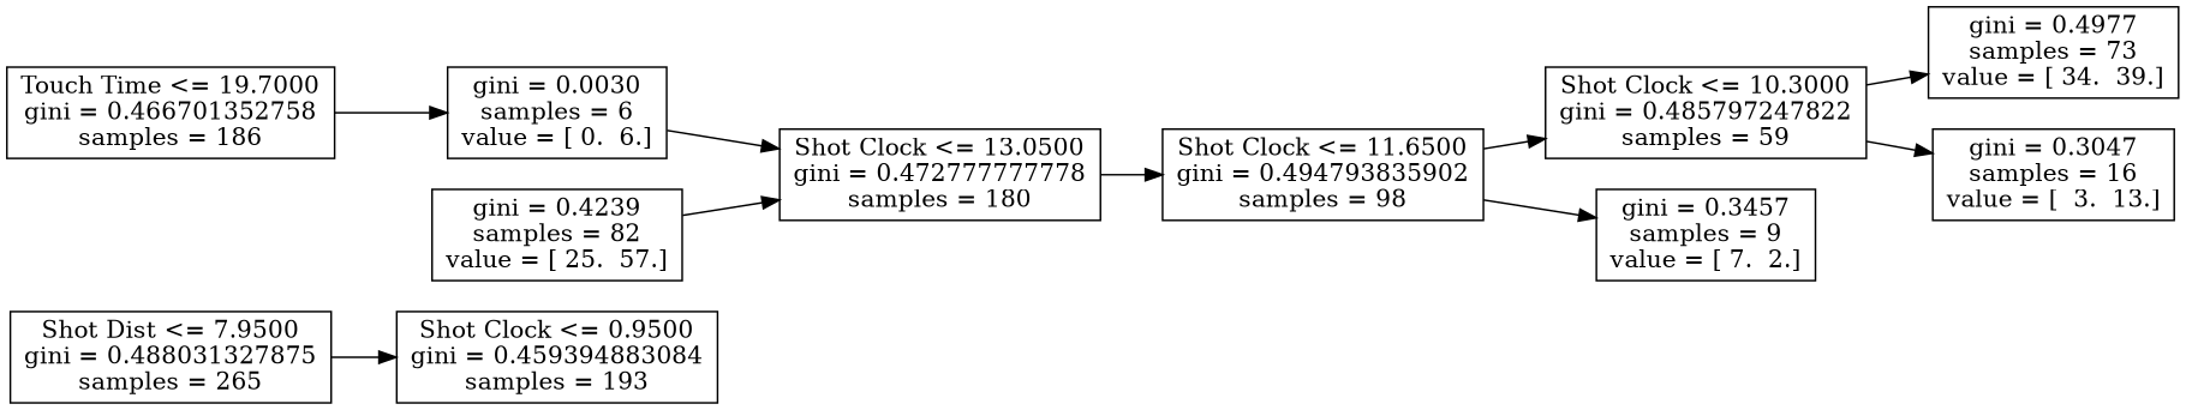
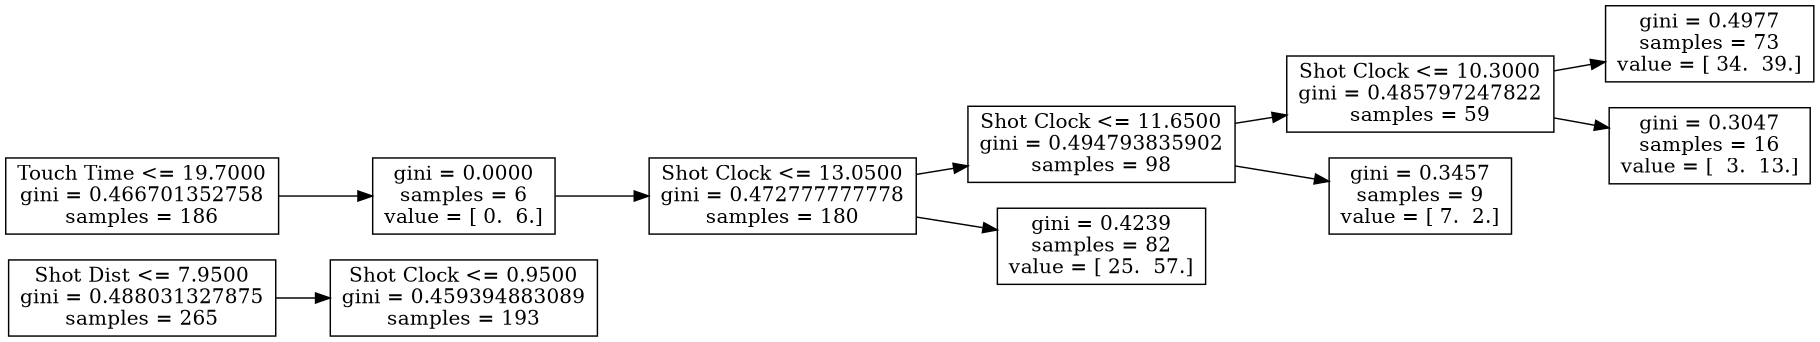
  digraph {
    rankdir=LR
    node [shape=box]
    n1 [label="Shot Dist <= 7.9500\ngini = 0.488031327875\nsamples = 265"]
-   n2 [label="Shot Clock <= 0.9500\ngini = 0.459394883084\nsamples = 193"]
+   n2 [label="Shot Clock <= 0.9500\ngini = 0.459394883089\nsamples = 193"]
    n3 [label="Touch Time <= 19.7000\ngini = 0.466701352758\nsamples = 186"]
-   n4 [label="gini = 0.0030\nsamples = 6\nvalue = [ 0.  6.]"]
+   n4 [label="gini = 0.0000\nsamples = 6\nvalue = [ 0.  6.]"]
    n5 [label="Shot Clock <= 13.0500\ngini = 0.472777777778\nsamples = 180"]
    n6 [label="Shot Clock <= 11.6500\ngini = 0.494793835902\nsamples = 98"]
    n7 [label="gini = 0.4239\nsamples = 82\nvalue = [ 25.  57.]"]
    n8 [label="Shot Clock <= 10.3000\ngini = 0.485797247822\nsamples = 59"]
    n9 [label="gini = 0.3457\nsamples = 9\nvalue = [ 7.  2.]"]
    n10 [label="gini = 0.4977\nsamples = 73\nvalue = [ 34.  39.]"]
    n11 [label="gini = 0.3047\nsamples = 16\nvalue = [  3.  13.]"]
    n1 -> n2
    n3 -> n4
    n4 -> n5
    n5 -> n6
-   n7 -> n5
+   n5 -> n7
    n6 -> n8
    n6 -> n9
    n8 -> n10
    n8 -> n11
  }
